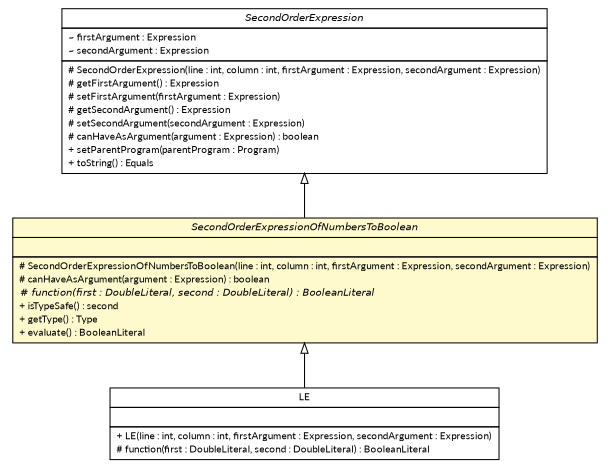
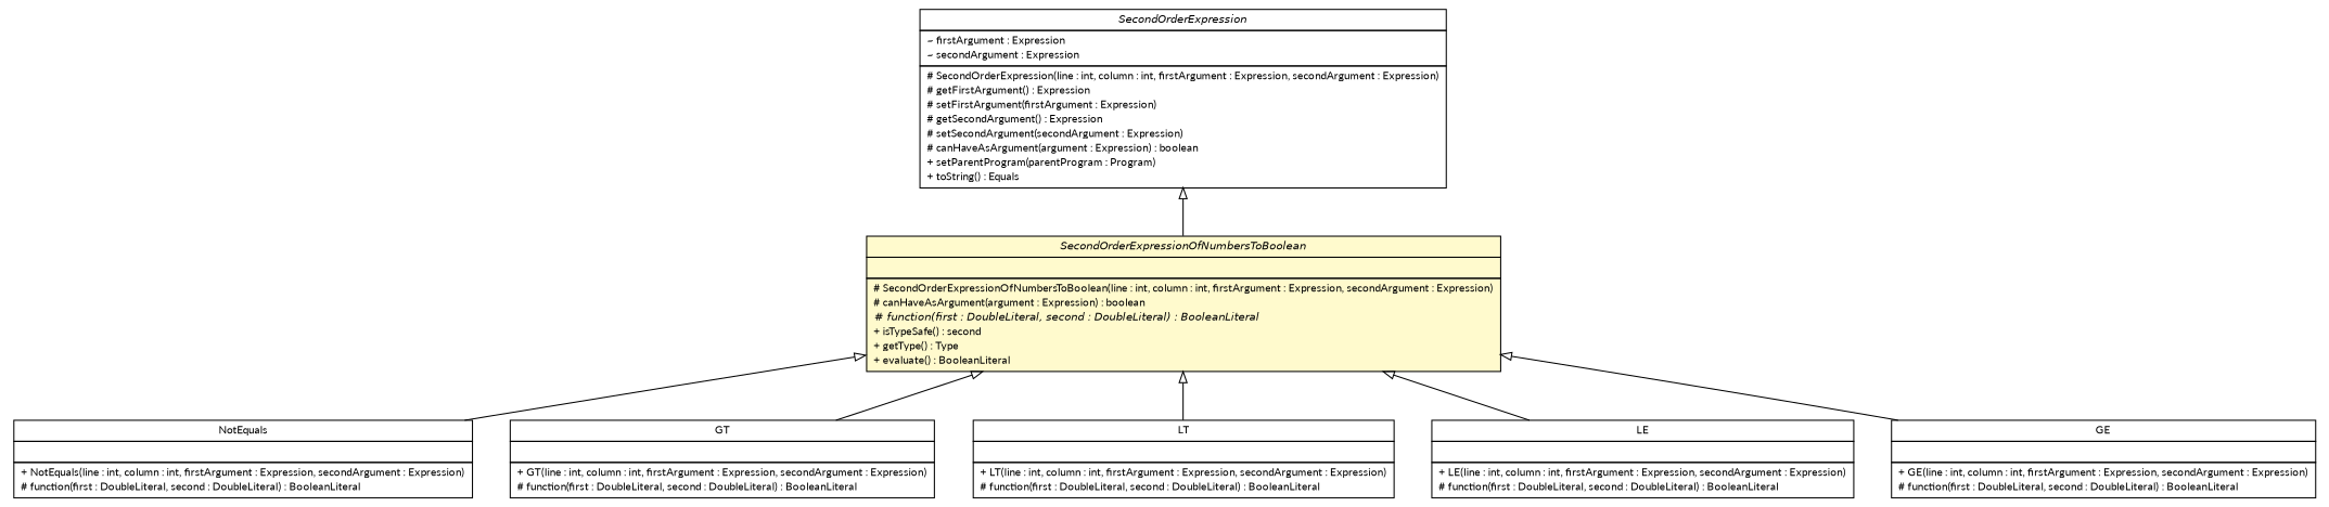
  digraph {
    fontname=Lato
    nodesep=0.25
    ranksep=0.5
    node [fontcolor=black fontname=Lato fontsize=10.0 shape=plaintext]
    edge [arrowtail=empty dir=back fontname=Lato fontsize=10 headport=p labelfontname=Helvetica labelfontsize=10 tailport=p]
+   n1 [label=<<table title="model.programs.parsing.language.expression.second_order.NotEquals" border="0" cellborder="1" cellspacing="0" cellpadding="2" port="p" href="./NotEquals.html"> 		<tr><td><table border="0" cellspacing="0" cellpadding="1"> <tr><td align="center" balign="center"> NotEquals </td></tr> 		</table></td></tr> 		<tr><td><table border="0" cellspacing="0" cellpadding="1"> <tr><td align="left" balign="left">  </td></tr> 		</table></td></tr> 		<tr><td><table border="0" cellspacing="0" cellpadding="1"> <tr><td align="left" balign="left"> + NotEquals(line : int, column : int, firstArgument : Expression, secondArgument : Expression) </td></tr> <tr><td align="left" balign="left"> # function(first : DoubleLiteral, second : DoubleLiteral) : BooleanLiteral </td></tr> 		</table></td></tr> 		</table>>]
    n2 [label=<<table title="model.programs.parsing.language.expression.second_order.SecondOrderExpression" border="0" cellborder="1" cellspacing="0" cellpadding="2" port="p" href="./SecondOrderExpression.html"> 		<tr><td><table border="0" cellspacing="0" cellpadding="1"> <tr><td align="center" balign="center"><font face="Helvetica-Oblique"> SecondOrderExpression </font></td></tr> 		</table></td></tr> 		<tr><td><table border="0" cellspacing="0" cellpadding="1"> <tr><td align="left" balign="left"> ~ firstArgument : Expression </td></tr> <tr><td align="left" balign="left"> ~ secondArgument : Expression </td></tr> 		</table></td></tr> 		<tr><td><table border="0" cellspacing="0" cellpadding="1"> <tr><td align="left" balign="left"> # SecondOrderExpression(line : int, column : int, firstArgument : Expression, secondArgument : Expression) </td></tr> <tr><td align="left" balign="left"> # getFirstArgument() : Expression </td></tr> <tr><td align="left" balign="left"> # setFirstArgument(firstArgument : Expression) </td></tr> <tr><td align="left" balign="left"> # getSecondArgument() : Expression </td></tr> <tr><td align="left" balign="left"> # setSecondArgument(secondArgument : Expression) </td></tr> <tr><td align="left" balign="left"> # canHaveAsArgument(argument : Expression) : boolean </td></tr> <tr><td align="left" balign="left"> + setParentProgram(parentProgram : Program) </td></tr> <tr><td align="left" balign="left"> + toString() : Equals </td></tr> 		</table></td></tr> 		</table>>]
    n3 [label=<<table title="model.programs.parsing.language.expression.second_order.SecondOrderExpressionOfNumbersToBoolean" border="0" cellborder="1" cellspacing="0" cellpadding="2" port="p" bgcolor="lemonChiffon" href="./SecondOrderExpressionOfNumbersToBoolean.html"> 		<tr><td><table border="0" cellspacing="0" cellpadding="1"> <tr><td align="center" balign="center"><font face="Helvetica-Oblique"> SecondOrderExpressionOfNumbersToBoolean </font></td></tr> 		</table></td></tr> 		<tr><td><table border="0" cellspacing="0" cellpadding="1"> <tr><td align="left" balign="left">  </td></tr> 		</table></td></tr> 		<tr><td><table border="0" cellspacing="0" cellpadding="1"> <tr><td align="left" balign="left"> # SecondOrderExpressionOfNumbersToBoolean(line : int, column : int, firstArgument : Expression, secondArgument : Expression) </td></tr> <tr><td align="left" balign="left"> # canHaveAsArgument(argument : Expression) : boolean </td></tr> <tr><td align="left" balign="left"><font face="Helvetica-Oblique" point-size="10.0"> # function(first : DoubleLiteral, second : DoubleLiteral) : BooleanLiteral </font></td></tr> <tr><td align="left" balign="left"> + isTypeSafe() : second </td></tr> <tr><td align="left" balign="left"> + getType() : Type </td></tr> <tr><td align="left" balign="left"> + evaluate() : BooleanLiteral </td></tr> 		</table></td></tr> 		</table>>]
+   n4 [label=<<table title="model.programs.parsing.language.expression.second_order.GT" border="0" cellborder="1" cellspacing="0" cellpadding="2" port="p" href="./GT.html"> 		<tr><td><table border="0" cellspacing="0" cellpadding="1"> <tr><td align="center" balign="center"> GT </td></tr> 		</table></td></tr> 		<tr><td><table border="0" cellspacing="0" cellpadding="1"> <tr><td align="left" balign="left">  </td></tr> 		</table></td></tr> 		<tr><td><table border="0" cellspacing="0" cellpadding="1"> <tr><td align="left" balign="left"> + GT(line : int, column : int, firstArgument : Expression, secondArgument : Expression) </td></tr> <tr><td align="left" balign="left"> # function(first : DoubleLiteral, second : DoubleLiteral) : BooleanLiteral </td></tr> 		</table></td></tr> 		</table>>]
+   n5 [label=<<table title="model.programs.parsing.language.expression.second_order.LT" border="0" cellborder="1" cellspacing="0" cellpadding="2" port="p" href="./LT.html"> 		<tr><td><table border="0" cellspacing="0" cellpadding="1"> <tr><td align="center" balign="center"> LT </td></tr> 		</table></td></tr> 		<tr><td><table border="0" cellspacing="0" cellpadding="1"> <tr><td align="left" balign="left">  </td></tr> 		</table></td></tr> 		<tr><td><table border="0" cellspacing="0" cellpadding="1"> <tr><td align="left" balign="left"> + LT(line : int, column : int, firstArgument : Expression, secondArgument : Expression) </td></tr> <tr><td align="left" balign="left"> # function(first : DoubleLiteral, second : DoubleLiteral) : BooleanLiteral </td></tr> 		</table></td></tr> 		</table>>]
    n6 [label=<<table title="model.programs.parsing.language.expression.second_order.LE" border="0" cellborder="1" cellspacing="0" cellpadding="2" port="p" href="./LE.html"> 		<tr><td><table border="0" cellspacing="0" cellpadding="1"> <tr><td align="center" balign="center"> LE </td></tr> 		</table></td></tr> 		<tr><td><table border="0" cellspacing="0" cellpadding="1"> <tr><td align="left" balign="left">  </td></tr> 		</table></td></tr> 		<tr><td><table border="0" cellspacing="0" cellpadding="1"> <tr><td align="left" balign="left"> + LE(line : int, column : int, firstArgument : Expression, secondArgument : Expression) </td></tr> <tr><td align="left" balign="left"> # function(first : DoubleLiteral, second : DoubleLiteral) : BooleanLiteral </td></tr> 		</table></td></tr> 		</table>>]
+   n7 [label=<<table title="model.programs.parsing.language.expression.second_order.GE" border="0" cellborder="1" cellspacing="0" cellpadding="2" port="p" href="./GE.html"> 		<tr><td><table border="0" cellspacing="0" cellpadding="1"> <tr><td align="center" balign="center"> GE </td></tr> 		</table></td></tr> 		<tr><td><table border="0" cellspacing="0" cellpadding="1"> <tr><td align="left" balign="left">  </td></tr> 		</table></td></tr> 		<tr><td><table border="0" cellspacing="0" cellpadding="1"> <tr><td align="left" balign="left"> + GE(line : int, column : int, firstArgument : Expression, secondArgument : Expression) </td></tr> <tr><td align="left" balign="left"> # function(first : DoubleLiteral, second : DoubleLiteral) : BooleanLiteral </td></tr> 		</table></td></tr> 		</table>>]
    n2 -> n3
+   n3 -> n1
+   n3 -> n4
+   n3 -> n5
    n3 -> n6
+   n3 -> n7
  }
